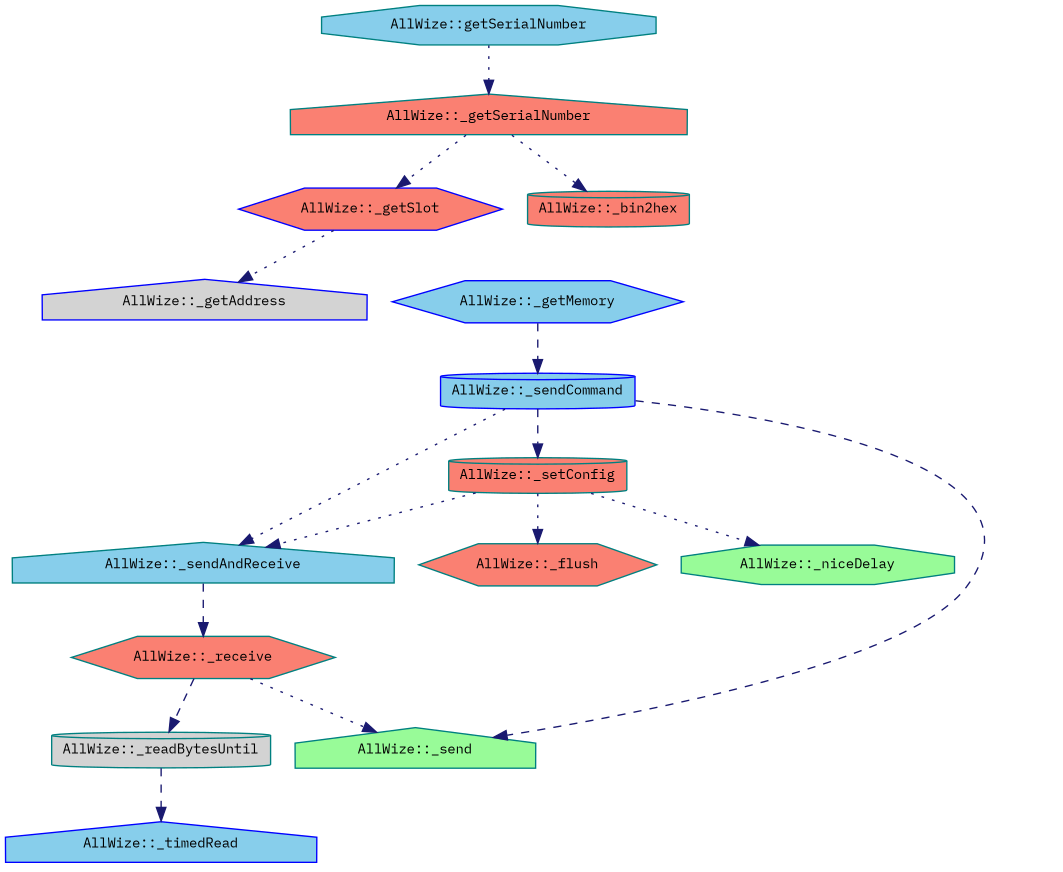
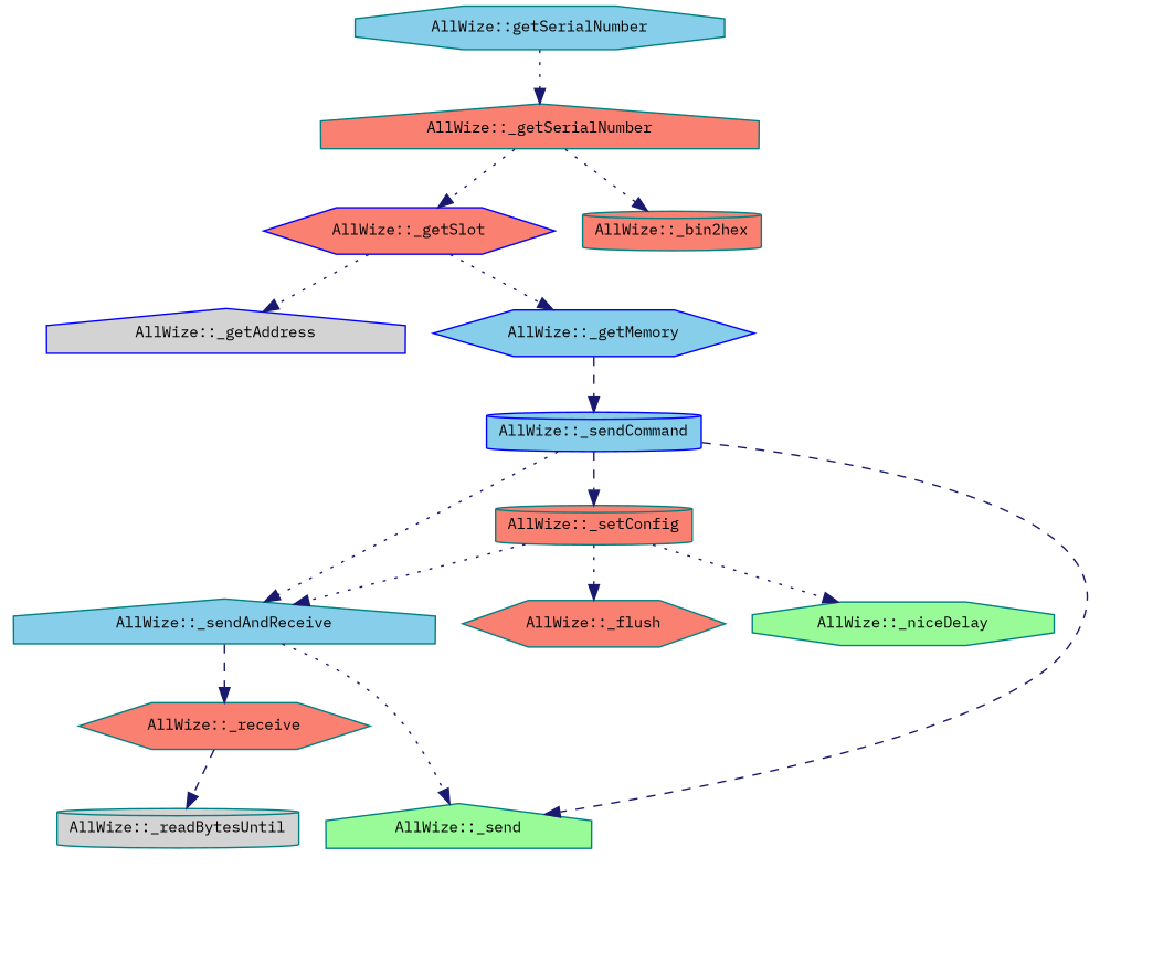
  digraph {
    fontname="IBM Plex Mono"
    rankdir=TB
    node [color=teal fillcolor=salmon fontname="IBM Plex Mono" fontsize=10 shape=house style=filled]
    edge [color=midnightblue fontname="IBM Plex Mono" fontsize=10 labelfontname=Helvetica labelfontsize=10 style=dotted]
    n1 [fillcolor=skyblue fontcolor=black height=0.2 label="AllWize::getSerialNumber" shape=octagon width=0.4]
    n2 [height=0.2 label="AllWize::_getSerialNumber" width=0.4]
    n3 [color=blue height=0.2 label="AllWize::_getSlot" shape=hexagon width=0.4]
    n4 [height=0.2 label="AllWize::_bin2hex" shape=cylinder width=0.4]
    n5 [color=blue fillcolor=lightgrey height=0.2 label="AllWize::_getAddress" width=0.4]
    n6 [color=blue fillcolor=skyblue height=0.2 label="AllWize::_getMemory" shape=hexagon width=0.4]
    n7 [color=blue fillcolor=skyblue height=0.2 label="AllWize::_sendCommand" shape=cylinder width=0.4]
    n8 [height=0.2 label="AllWize::_setConfig" shape=cylinder width=0.4]
    n9 [fillcolor=skyblue height=0.2 label="AllWize::_sendAndReceive" width=0.4]
    n10 [fillcolor=palegreen height=0.2 label="AllWize::_send" width=0.4]
    n11 [height=0.2 label="AllWize::_flush" shape=hexagon width=0.4]
    n12 [fillcolor=palegreen height=0.2 label="AllWize::_niceDelay" shape=octagon width=0.4]
    n13 [height=0.2 label="AllWize::_receive" shape=hexagon width=0.4]
    n14 [fillcolor=lightgrey height=0.2 label="AllWize::_readBytesUntil" shape=cylinder width=0.4]
-   n15 [color=blue fillcolor=skyblue height=0.2 label="AllWize::_timedRead" width=0.4]
    n1 -> n2
    n2 -> n3
    n2 -> n4
    n3 -> n5
+   n3 -> n6
    n6 -> n7 [style=dashed]
    n7 -> n8 [style=dashed]
    n7 -> n9
    n7 -> n10 [style=dashed]
    n8 -> n9
    n8 -> n11
    n8 -> n12
-   n13 -> n10
+   n9 -> n10
    n9 -> n13 [style=dashed]
    n13 -> n14 [style=dashed]
-   n14 -> n15 [style=dashed]
  }
